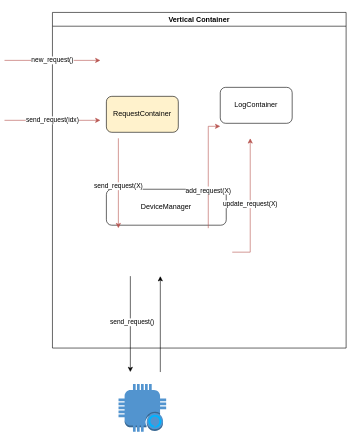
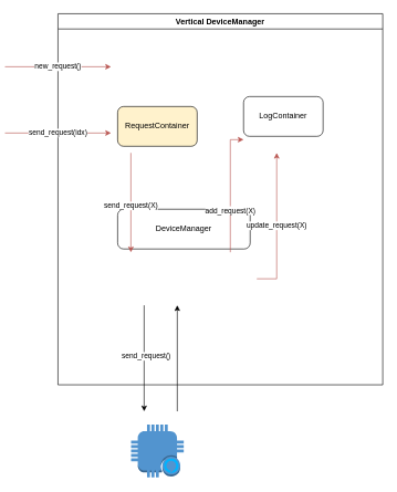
  <mxCell id="0" />
  <mxCell id="1" parent="0" />
- <mxCell id="2" value="Vertical Container" style="swimlane;whiteSpace=wrap;html=1;" vertex="1" parent="1"><mxGeometry x="20" y="20" width="490" height="560" as="geometry" /></mxCell>
+ <mxCell id="2" value="Vertical DeviceManager" style="swimlane;whiteSpace=wrap;html=1;" vertex="1" parent="1"><mxGeometry x="20" y="20" width="490" height="560" as="geometry" /></mxCell>
  <mxCell id="3" value="DeviceManager" style="rounded=1;whiteSpace=wrap;html=1;" vertex="1" parent="2"><mxGeometry x="90" y="295" width="200" height="60" as="geometry" /></mxCell>
  <mxCell id="4" value="RequestContainer" style="rounded=1;whiteSpace=wrap;html=1;fillColor=#fff2cc;" vertex="1" parent="2"><mxGeometry x="90" y="140" width="120" height="60" as="geometry" /></mxCell>
  <mxCell id="5" value="LogContainer" style="rounded=1;whiteSpace=wrap;html=1;" vertex="1" parent="2"><mxGeometry x="280" y="125" width="120" height="60" as="geometry" /></mxCell>
  <mxCell id="6" value="send_request(idx)" style="endArrow=classic;html=1;rounded=0;fillColor=#f8cecc;strokeColor=#b85450;" edge="1" parent="2"><mxGeometry width="50" height="50" relative="1" as="geometry"><mxPoint x="-80" y="180" as="sourcePoint" /><mxPoint x="80" y="180" as="targetPoint" /></mxGeometry></mxCell>
  <mxCell id="7" value="send_request(X)" style="endArrow=classic;html=1;rounded=0;fillColor=#f8cecc;strokeColor=#b85450;" edge="1" parent="2"><mxGeometry x="0.067" width="50" height="50" relative="1" as="geometry"><mxPoint x="110" y="210" as="sourcePoint" /><mxPoint x="110" y="360" as="targetPoint" /><mxPoint as="offset" /></mxGeometry></mxCell>
  <mxCell id="8" value="add_request(X)" style="endArrow=classic;html=1;rounded=0;fillColor=#f8cecc;strokeColor=#b85450;" edge="1" parent="2"><mxGeometry x="-0.333" width="50" height="50" relative="1" as="geometry"><mxPoint x="260" y="360" as="sourcePoint" /><mxPoint x="280" y="190" as="targetPoint" /><Array as="points"><mxPoint x="260" y="190" /></Array><mxPoint as="offset" /></mxGeometry></mxCell>
  <mxCell id="9" value="" style="endArrow=classic;html=1;rounded=0;" edge="1" parent="2"><mxGeometry width="50" height="50" relative="1" as="geometry"><mxPoint x="130" y="440" as="sourcePoint" /><mxPoint x="130" y="600" as="targetPoint" /></mxGeometry></mxCell>
  <mxCell id="10" value="send_request()" style="edgeLabel;html=1;align=center;verticalAlign=middle;resizable=0;points=[];" vertex="1" connectable="0" parent="9"><mxGeometry x="-0.051" y="2" relative="1" as="geometry"><mxPoint as="offset" /></mxGeometry></mxCell>
  <mxCell id="11" value="" style="endArrow=classic;html=1;rounded=0;" edge="1" parent="2"><mxGeometry width="50" height="50" relative="1" as="geometry"><mxPoint x="180" y="600" as="sourcePoint" /><mxPoint x="180" y="440" as="targetPoint" /></mxGeometry></mxCell>
  <mxCell id="12" value="update_request(X)" style="endArrow=classic;html=1;rounded=0;fillColor=#f8cecc;strokeColor=#b85450;" edge="1" parent="2"><mxGeometry width="50" height="50" relative="1" as="geometry"><mxPoint x="300" y="400" as="sourcePoint" /><mxPoint x="330" y="210" as="targetPoint" /><Array as="points"><mxPoint x="330" y="400" /></Array></mxGeometry></mxCell>
  <mxCell id="13" value="new_request()" style="endArrow=classic;html=1;rounded=0;fillColor=#f8cecc;strokeColor=#b85450;" edge="1" parent="2"><mxGeometry width="50" height="50" relative="1" as="geometry"><mxPoint x="-80" y="80" as="sourcePoint" /><mxPoint x="80" y="80" as="targetPoint" /></mxGeometry></mxCell>
  <mxCell id="14" value="" style="outlineConnect=0;dashed=0;verticalLabelPosition=bottom;verticalAlign=top;align=center;html=1;shape=mxgraph.aws3.alexa_enabled_device;fillColor=#5294CF;gradientColor=none;" vertex="1" parent="1"><mxGeometry x="130.25" y="640" width="79.5" height="79.5" as="geometry" /></mxCell>
